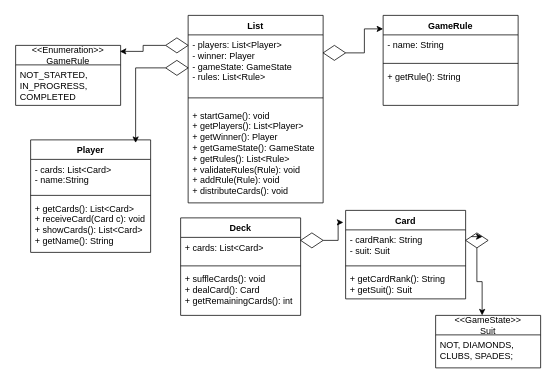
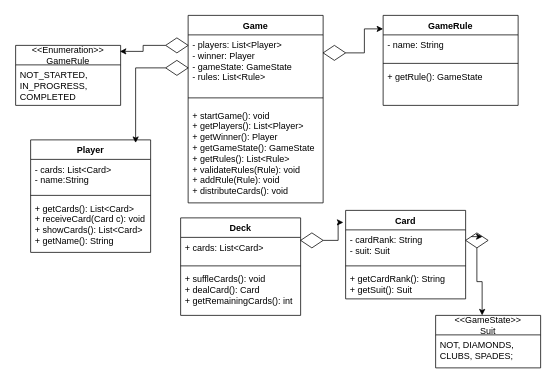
  <mxCell id="0" />
  <mxCell id="1" parent="0" />
  <mxCell id="2" value="Player" style="swimlane;fontStyle=1;align=center;verticalAlign=top;childLayout=stackLayout;horizontal=1;startSize=26;horizontalStack=0;resizeParent=1;resizeParentMax=0;resizeLast=0;collapsible=1;marginBottom=0;whiteSpace=wrap;html=1;" vertex="1" parent="1"><mxGeometry x="40" y="186" width="160" height="150" as="geometry" /></mxCell>
  <mxCell id="3" value="- cards: List&amp;lt;Card&amp;gt;&lt;div&gt;- name:String&lt;/div&gt;" style="text;strokeColor=none;fillColor=none;align=left;verticalAlign=top;spacingLeft=4;spacingRight=4;overflow=hidden;rotatable=0;points=[[0,0.5],[1,0.5]];portConstraint=eastwest;whiteSpace=wrap;html=1;" vertex="1" parent="2"><mxGeometry y="26" width="160" height="44" as="geometry" /></mxCell>
  <mxCell id="4" value="" style="line;strokeWidth=1;fillColor=none;align=left;verticalAlign=middle;spacingTop=-1;spacingLeft=3;spacingRight=3;rotatable=0;labelPosition=right;points=[];portConstraint=eastwest;strokeColor=inherit;" vertex="1" parent="2"><mxGeometry y="70" width="160" height="8" as="geometry" /></mxCell>
  <mxCell id="5" value="+ getCards(): List&amp;lt;Card&amp;gt;&lt;div&gt;+ receiveCard(Card c): void&lt;/div&gt;&lt;div&gt;+ showCards(): List&amp;lt;Card&amp;gt;&lt;/div&gt;&lt;div&gt;+ getName(): String&lt;/div&gt;" style="text;strokeColor=none;fillColor=none;align=left;verticalAlign=top;spacingLeft=4;spacingRight=4;overflow=hidden;rotatable=0;points=[[0,0.5],[1,0.5]];portConstraint=eastwest;whiteSpace=wrap;html=1;" vertex="1" parent="2"><mxGeometry y="78" width="160" height="72" as="geometry" /></mxCell>
  <mxCell id="6" value="Card" style="swimlane;fontStyle=1;align=center;verticalAlign=top;childLayout=stackLayout;horizontal=1;startSize=26;horizontalStack=0;resizeParent=1;resizeParentMax=0;resizeLast=0;collapsible=1;marginBottom=0;whiteSpace=wrap;html=1;" vertex="1" parent="1"><mxGeometry x="460" y="280" width="160" height="118" as="geometry" /></mxCell>
  <mxCell id="7" value="- cardRank: String&lt;div&gt;- suit: Suit&lt;/div&gt;" style="text;strokeColor=none;fillColor=none;align=left;verticalAlign=top;spacingLeft=4;spacingRight=4;overflow=hidden;rotatable=0;points=[[0,0.5],[1,0.5]];portConstraint=eastwest;whiteSpace=wrap;html=1;" vertex="1" parent="6"><mxGeometry y="26" width="160" height="44" as="geometry" /></mxCell>
  <mxCell id="8" value="" style="line;strokeWidth=1;fillColor=none;align=left;verticalAlign=middle;spacingTop=-1;spacingLeft=3;spacingRight=3;rotatable=0;labelPosition=right;points=[];portConstraint=eastwest;strokeColor=inherit;" vertex="1" parent="6"><mxGeometry y="70" width="160" height="8" as="geometry" /></mxCell>
  <mxCell id="9" value="+ getCardRank(): String&lt;div&gt;+ getSuit(): Suit&lt;/div&gt;" style="text;strokeColor=none;fillColor=none;align=left;verticalAlign=top;spacingLeft=4;spacingRight=4;overflow=hidden;rotatable=0;points=[[0,0.5],[1,0.5]];portConstraint=eastwest;whiteSpace=wrap;html=1;" vertex="1" parent="6"><mxGeometry y="78" width="160" height="40" as="geometry" /></mxCell>
  <mxCell id="10" value="Deck&lt;span style=&quot;font-family: monospace; font-size: 0px; font-weight: 400; text-align: start; text-wrap: nowrap;&quot;&gt;%3CmxGraphModel%3E%3Croot%3E%3CmxCell%20id%3D%220%22%2F%3E%3CmxCell%20id%3D%221%22%20parent%3D%220%22%2F%3E%3CmxCell%20id%3D%222%22%20value%3D%22Card%22%20style%3D%22swimlane%3BfontStyle%3D1%3Balign%3Dcenter%3BverticalAlign%3Dtop%3BchildLayout%3DstackLayout%3Bhorizontal%3D1%3BstartSize%3D26%3BhorizontalStack%3D0%3BresizeParent%3D1%3BresizeParentMax%3D0%3BresizeLast%3D0%3Bcollapsible%3D1%3BmarginBottom%3D0%3BwhiteSpace%3Dwrap%3Bhtml%3D1%3B%22%20vertex%3D%221%22%20parent%3D%221%22%3E%3CmxGeometry%20x%3D%22440%22%20y%3D%22180%22%20width%3D%22160%22%20height%3D%22110%22%20as%3D%22geometry%22%2F%3E%3C%2FmxCell%3E%3CmxCell%20id%3D%223%22%20value%3D%22%2B%20field%3A%20type%22%20style%3D%22text%3BstrokeColor%3Dnone%3BfillColor%3Dnone%3Balign%3Dleft%3BverticalAlign%3Dtop%3BspacingLeft%3D4%3BspacingRight%3D4%3Boverflow%3Dhidden%3Brotatable%3D0%3Bpoints%3D%5B%5B0%2C0.5%5D%2C%5B1%2C0.5%5D%5D%3BportConstraint%3Deastwest%3BwhiteSpace%3Dwrap%3Bhtml%3D1%3B%22%20vertex%3D%221%22%20parent%3D%222%22%3E%3CmxGeometry%20y%3D%2226%22%20width%3D%22160%22%20height%3D%2234%22%20as%3D%22geometry%22%2F%3E%3C%2FmxCell%3E%3CmxCell%20id%3D%224%22%20value%3D%22%22%20style%3D%22line%3BstrokeWidth%3D1%3BfillColor%3Dnone%3Balign%3Dleft%3BverticalAlign%3Dmiddle%3BspacingTop%3D-1%3BspacingLeft%3D3%3BspacingRight%3D3%3Brotatable%3D0%3BlabelPosition%3Dright%3Bpoints%3D%5B%5D%3BportConstraint%3Deastwest%3BstrokeColor%3Dinherit%3B%22%20vertex%3D%221%22%20parent%3D%222%22%3E%3CmxGeometry%20y%3D%2260%22%20width%3D%22160%22%20height%3D%228%22%20as%3D%22geometry%22%2F%3E%3C%2FmxCell%3E%3CmxCell%20id%3D%225%22%20value%3D%22%2B%20method(type)%3A%20type%22%20style%3D%22text%3BstrokeColor%3Dnone%3BfillColor%3Dnone%3Balign%3Dleft%3BverticalAlign%3Dtop%3BspacingLeft%3D4%3BspacingRight%3D4%3Boverflow%3Dhidden%3Brotatable%3D0%3Bpoints%3D%5B%5B0%2C0.5%5D%2C%5B1%2C0.5%5D%5D%3BportConstraint%3Deastwest%3BwhiteSpace%3Dwrap%3Bhtml%3D1%3B%22%20vertex%3D%221%22%20parent%3D%222%22%3E%3CmxGeometry%20y%3D%2268%22%20width%3D%22160%22%20height%3D%2242%22%20as%3D%22geometry%22%2F%3E%3C%2FmxCell%3E%3C%2Froot%3E%3C%2FmxGraphModel%3E&lt;/span&gt;" style="swimlane;fontStyle=1;align=center;verticalAlign=top;childLayout=stackLayout;horizontal=1;startSize=26;horizontalStack=0;resizeParent=1;resizeParentMax=0;resizeLast=0;collapsible=1;marginBottom=0;whiteSpace=wrap;html=1;" vertex="1" parent="1"><mxGeometry x="240" y="290" width="160" height="130" as="geometry" /></mxCell>
  <mxCell id="11" value="+ cards: List&amp;lt;Card&amp;gt;" style="text;strokeColor=none;fillColor=none;align=left;verticalAlign=top;spacingLeft=4;spacingRight=4;overflow=hidden;rotatable=0;points=[[0,0.5],[1,0.5]];portConstraint=eastwest;whiteSpace=wrap;html=1;" vertex="1" parent="10"><mxGeometry y="26" width="160" height="34" as="geometry" /></mxCell>
  <mxCell id="12" value="" style="line;strokeWidth=1;fillColor=none;align=left;verticalAlign=middle;spacingTop=-1;spacingLeft=3;spacingRight=3;rotatable=0;labelPosition=right;points=[];portConstraint=eastwest;strokeColor=inherit;" vertex="1" parent="10"><mxGeometry y="60" width="160" height="8" as="geometry" /></mxCell>
  <mxCell id="13" value="+ suffleCards(): void&lt;div&gt;+ dealCard(): Card&lt;/div&gt;&lt;div&gt;+ getRemainingCards(): int&lt;/div&gt;" style="text;strokeColor=none;fillColor=none;align=left;verticalAlign=top;spacingLeft=4;spacingRight=4;overflow=hidden;rotatable=0;points=[[0,0.5],[1,0.5]];portConstraint=eastwest;whiteSpace=wrap;html=1;" vertex="1" parent="10"><mxGeometry y="68" width="160" height="62" as="geometry" /></mxCell>
- <mxCell id="14" value="List" style="swimlane;fontStyle=1;align=center;verticalAlign=top;childLayout=stackLayout;horizontal=1;startSize=26;horizontalStack=0;resizeParent=1;resizeParentMax=0;resizeLast=0;collapsible=1;marginBottom=0;whiteSpace=wrap;html=1;" vertex="1" parent="1"><mxGeometry x="250" y="20" width="180" height="250" as="geometry" /></mxCell>
+ <mxCell id="14" value="Game" style="swimlane;fontStyle=1;align=center;verticalAlign=top;childLayout=stackLayout;horizontal=1;startSize=26;horizontalStack=0;resizeParent=1;resizeParentMax=0;resizeLast=0;collapsible=1;marginBottom=0;whiteSpace=wrap;html=1;" vertex="1" parent="1"><mxGeometry x="250" y="20" width="180" height="250" as="geometry" /></mxCell>
  <mxCell id="15" value="- players: List&amp;lt;Player&amp;gt;&lt;div&gt;- winner: Player&lt;/div&gt;&lt;div&gt;- gameState: GameState&lt;/div&gt;&lt;div&gt;- rules: List&amp;lt;Rule&amp;gt;&lt;/div&gt;" style="text;strokeColor=none;fillColor=none;align=left;verticalAlign=top;spacingLeft=4;spacingRight=4;overflow=hidden;rotatable=0;points=[[0,0.5],[1,0.5]];portConstraint=eastwest;whiteSpace=wrap;html=1;" vertex="1" parent="14"><mxGeometry y="26" width="180" height="74" as="geometry" /></mxCell>
  <mxCell id="16" value="" style="line;strokeWidth=1;fillColor=none;align=left;verticalAlign=middle;spacingTop=-1;spacingLeft=3;spacingRight=3;rotatable=0;labelPosition=right;points=[];portConstraint=eastwest;strokeColor=inherit;" vertex="1" parent="14"><mxGeometry y="100" width="180" height="20" as="geometry" /></mxCell>
  <mxCell id="17" value="&lt;div&gt;+ startGame(): void&lt;/div&gt;+ getPlayers(): List&amp;lt;Player&amp;gt;&lt;div&gt;+ getWinner(): Player&lt;/div&gt;&lt;div&gt;+ getGameState(): GameState&lt;/div&gt;&lt;div&gt;+ getRules(): List&amp;lt;Rule&amp;gt;&lt;/div&gt;&lt;div&gt;+ validateRules(Rule): void&lt;/div&gt;&lt;div&gt;+ addRule(Rule): void&lt;/div&gt;&lt;div&gt;+ distributeCards(): void&lt;/div&gt;" style="text;strokeColor=none;fillColor=none;align=left;verticalAlign=top;spacingLeft=4;spacingRight=4;overflow=hidden;rotatable=0;points=[[0,0.5],[1,0.5]];portConstraint=eastwest;whiteSpace=wrap;html=1;" vertex="1" parent="14"><mxGeometry y="120" width="180" height="130" as="geometry" /></mxCell>
  <mxCell id="18" value="&amp;lt;&amp;lt;GameState&amp;gt;&amp;gt;&lt;div&gt;Suit&lt;/div&gt;" style="swimlane;fontStyle=0;childLayout=stackLayout;horizontal=1;startSize=26;fillColor=none;horizontalStack=0;resizeParent=1;resizeParentMax=0;resizeLast=0;collapsible=1;marginBottom=0;whiteSpace=wrap;html=1;" vertex="1" parent="1"><mxGeometry x="580" y="420" width="140" height="70" as="geometry" /></mxCell>
  <mxCell id="19" value="NOT, DIAMONDS, CLUBS, SPADES;" style="text;strokeColor=none;fillColor=none;align=left;verticalAlign=top;spacingLeft=4;spacingRight=4;overflow=hidden;rotatable=0;points=[[0,0.5],[1,0.5]];portConstraint=eastwest;whiteSpace=wrap;html=1;" vertex="1" parent="18"><mxGeometry y="26" width="140" height="44" as="geometry" /></mxCell>
  <mxCell id="20" value="&amp;lt;&amp;lt;Enumeration&amp;gt;&amp;gt;&lt;div&gt;GameRule&lt;/div&gt;" style="swimlane;fontStyle=0;childLayout=stackLayout;horizontal=1;startSize=26;fillColor=none;horizontalStack=0;resizeParent=1;resizeParentMax=0;resizeLast=0;collapsible=1;marginBottom=0;whiteSpace=wrap;html=1;" vertex="1" parent="1"><mxGeometry x="20" y="60" width="140" height="80" as="geometry" /></mxCell>
  <mxCell id="21" value="NOT_STARTED, IN_PROGRESS, COMPLETED" style="text;strokeColor=none;fillColor=none;align=left;verticalAlign=top;spacingLeft=4;spacingRight=4;overflow=hidden;rotatable=0;points=[[0,0.5],[1,0.5]];portConstraint=eastwest;whiteSpace=wrap;html=1;" vertex="1" parent="20"><mxGeometry y="26" width="140" height="54" as="geometry" /></mxCell>
  <mxCell id="22" value="" style="rhombus;whiteSpace=wrap;html=1;" vertex="1" parent="1"><mxGeometry x="220" y="50" width="30" height="20" as="geometry" /></mxCell>
  <mxCell id="23" style="edgeStyle=orthogonalEdgeStyle;rounded=0;orthogonalLoop=1;jettySize=auto;html=1;entryX=0.993;entryY=0.1;entryDx=0;entryDy=0;entryPerimeter=0;" edge="1" parent="1" source="22" target="20"><mxGeometry relative="1" as="geometry" /></mxCell>
  <mxCell id="24" value="" style="rhombus;whiteSpace=wrap;html=1;" vertex="1" parent="1"><mxGeometry x="620" y="310" width="30" height="20" as="geometry" /></mxCell>
  <mxCell id="25" value="" style="rhombus;whiteSpace=wrap;html=1;fillColor=none;" vertex="1" parent="1"><mxGeometry x="220" y="80" width="30" height="20" as="geometry" /></mxCell>
  <mxCell id="26" style="edgeStyle=orthogonalEdgeStyle;rounded=0;orthogonalLoop=1;jettySize=auto;html=1;entryX=0.875;entryY=0.027;entryDx=0;entryDy=0;entryPerimeter=0;" edge="1" parent="1" source="25" target="2"><mxGeometry relative="1" as="geometry" /></mxCell>
  <mxCell id="27" value="GameRule" style="swimlane;fontStyle=1;align=center;verticalAlign=top;childLayout=stackLayout;horizontal=1;startSize=26;horizontalStack=0;resizeParent=1;resizeParentMax=0;resizeLast=0;collapsible=1;marginBottom=0;whiteSpace=wrap;html=1;" vertex="1" parent="1"><mxGeometry x="510" y="20" width="180" height="120" as="geometry" /></mxCell>
  <mxCell id="28" value="- name: String" style="text;strokeColor=none;fillColor=none;align=left;verticalAlign=top;spacingLeft=4;spacingRight=4;overflow=hidden;rotatable=0;points=[[0,0.5],[1,0.5]];portConstraint=eastwest;whiteSpace=wrap;html=1;" vertex="1" parent="27"><mxGeometry y="26" width="180" height="34" as="geometry" /></mxCell>
  <mxCell id="29" value="" style="line;strokeWidth=1;fillColor=none;align=left;verticalAlign=middle;spacingTop=-1;spacingLeft=3;spacingRight=3;rotatable=0;labelPosition=right;points=[];portConstraint=eastwest;strokeColor=inherit;" vertex="1" parent="27"><mxGeometry y="60" width="180" height="8" as="geometry" /></mxCell>
- <mxCell id="30" value="+ getRule(): String" style="text;strokeColor=none;fillColor=none;align=left;verticalAlign=top;spacingLeft=4;spacingRight=4;overflow=hidden;rotatable=0;points=[[0,0.5],[1,0.5]];portConstraint=eastwest;whiteSpace=wrap;html=1;" vertex="1" parent="27"><mxGeometry y="68" width="180" height="52" as="geometry" /></mxCell>
+ <mxCell id="30" value="+ getRule(): GameState" style="text;strokeColor=none;fillColor=none;align=left;verticalAlign=top;spacingLeft=4;spacingRight=4;overflow=hidden;rotatable=0;points=[[0,0.5],[1,0.5]];portConstraint=eastwest;whiteSpace=wrap;html=1;" vertex="1" parent="27"><mxGeometry y="68" width="180" height="52" as="geometry" /></mxCell>
  <mxCell id="31" value="" style="rhombus;whiteSpace=wrap;html=1;fillColor=none;" vertex="1" parent="1"><mxGeometry x="430" y="60" width="30" height="20" as="geometry" /></mxCell>
  <mxCell id="32" style="edgeStyle=orthogonalEdgeStyle;rounded=0;orthogonalLoop=1;jettySize=auto;html=1;entryX=0;entryY=0.15;entryDx=0;entryDy=0;entryPerimeter=0;" edge="1" parent="1" source="31" target="27"><mxGeometry relative="1" as="geometry" /></mxCell>
  <mxCell id="33" value="" style="rhombus;whiteSpace=wrap;html=1;fillColor=none;" vertex="1" parent="1"><mxGeometry x="400" y="310" width="30" height="20" as="geometry" /></mxCell>
  <mxCell id="34" style="edgeStyle=orthogonalEdgeStyle;rounded=0;orthogonalLoop=1;jettySize=auto;html=1;exitX=0;exitY=0;exitDx=0;exitDy=0;entryX=1;entryY=0;entryDx=0;entryDy=0;" edge="1" parent="1" source="24" target="24"><mxGeometry relative="1" as="geometry" /></mxCell>
  <mxCell id="35" style="edgeStyle=orthogonalEdgeStyle;rounded=0;orthogonalLoop=1;jettySize=auto;html=1;entryX=-0.019;entryY=0.136;entryDx=0;entryDy=0;entryPerimeter=0;" edge="1" parent="1" source="33" target="6"><mxGeometry relative="1" as="geometry" /></mxCell>
  <mxCell id="36" style="edgeStyle=orthogonalEdgeStyle;rounded=0;orthogonalLoop=1;jettySize=auto;html=1;exitX=0.5;exitY=1;exitDx=0;exitDy=0;entryX=0.443;entryY=0;entryDx=0;entryDy=0;entryPerimeter=0;" edge="1" parent="1" source="24" target="18"><mxGeometry relative="1" as="geometry" /></mxCell>
